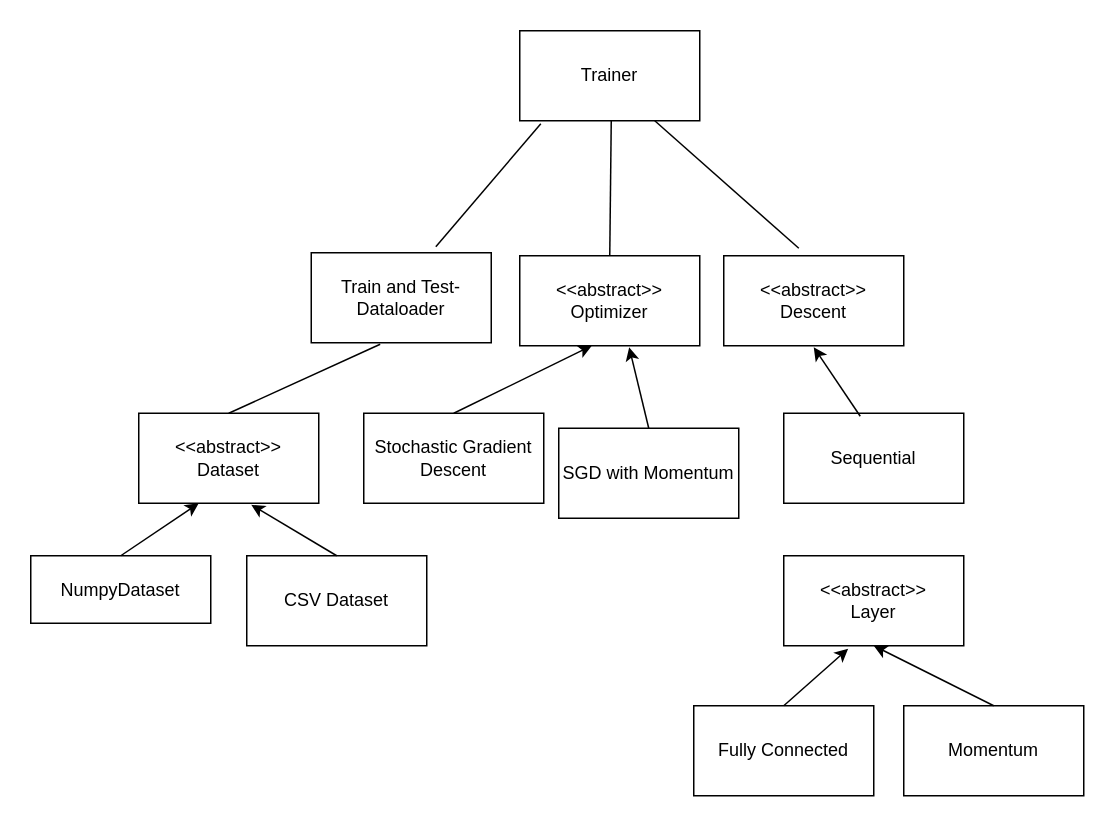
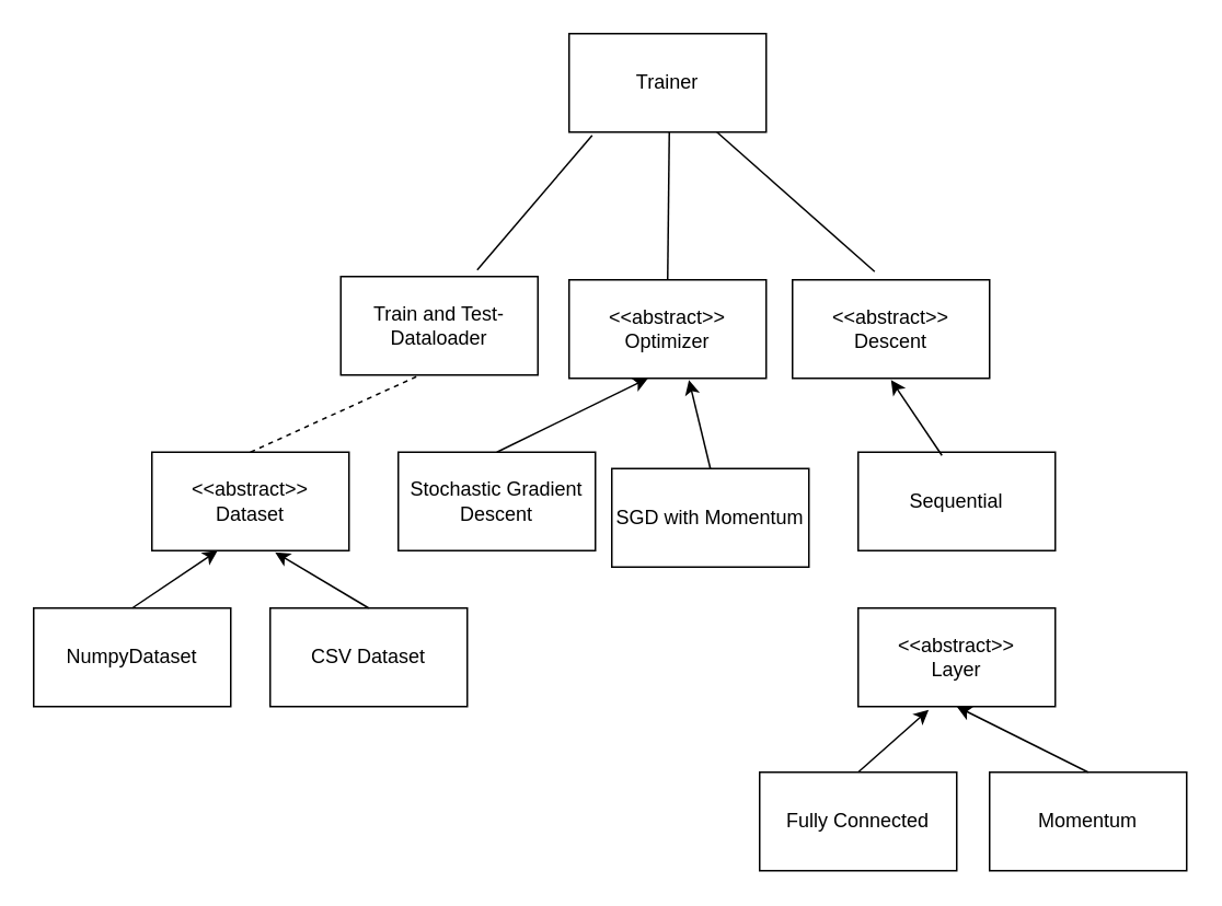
  <mxCell id="0" />
  <mxCell id="1" parent="0" />
  <mxCell id="2" value="Trainer" style="rounded=0;whiteSpace=wrap;html=1;" vertex="1" parent="1"><mxGeometry x="346" y="20" width="120" height="60" as="geometry" /></mxCell>
  <mxCell id="3" value="Train and Test-Dataloader" style="rounded=0;whiteSpace=wrap;html=1;" vertex="1" parent="1"><mxGeometry x="207" y="168" width="120" height="60" as="geometry" /></mxCell>
  <mxCell id="4" value="&amp;lt;&amp;lt;abstract&amp;gt;&amp;gt;&lt;br style=&quot;border-color: var(--border-color);&quot;&gt;Optimizer" style="rounded=0;whiteSpace=wrap;html=1;" vertex="1" parent="1"><mxGeometry x="346" y="170" width="120" height="60" as="geometry" /></mxCell>
  <mxCell id="5" value="&amp;lt;&amp;lt;abstract&amp;gt;&amp;gt;&lt;br&gt;Descent" style="rounded=0;whiteSpace=wrap;html=1;" vertex="1" parent="1"><mxGeometry x="482" y="170" width="120" height="60" as="geometry" /></mxCell>
  <mxCell id="6" value="Stochastic Gradient Descent" style="rounded=0;whiteSpace=wrap;html=1;" vertex="1" parent="1"><mxGeometry x="242" y="275" width="120" height="60" as="geometry" /></mxCell>
  <mxCell id="7" value="SGD with Momentum" style="rounded=0;whiteSpace=wrap;html=1;" vertex="1" parent="1"><mxGeometry x="372" y="285" width="120" height="60" as="geometry" /></mxCell>
  <mxCell id="8" value="&amp;lt;&amp;lt;abstract&amp;gt;&amp;gt;&lt;br style=&quot;border-color: var(--border-color);&quot;&gt;Dataset" style="rounded=0;whiteSpace=wrap;html=1;" vertex="1" parent="1"><mxGeometry x="92" y="275" width="120" height="60" as="geometry" /></mxCell>
- <mxCell id="9" value="NumpyDataset" style="rounded=0;whiteSpace=wrap;html=1;" vertex="1" parent="1"><mxGeometry x="20" y="370" width="120" height="45" as="geometry" /></mxCell>
+ <mxCell id="9" value="NumpyDataset" style="rounded=0;whiteSpace=wrap;html=1;" vertex="1" parent="1"><mxGeometry x="20" y="370" width="120" height="60" as="geometry" /></mxCell>
  <mxCell id="10" value="CSV Dataset" style="rounded=0;whiteSpace=wrap;html=1;" vertex="1" parent="1"><mxGeometry x="164" y="370" width="120" height="60" as="geometry" /></mxCell>
  <mxCell id="11" value="Sequential" style="rounded=0;whiteSpace=wrap;html=1;" vertex="1" parent="1"><mxGeometry x="522" y="275" width="120" height="60" as="geometry" /></mxCell>
  <mxCell id="12" value="&amp;lt;&amp;lt;abstract&amp;gt;&amp;gt;&lt;br style=&quot;border-color: var(--border-color);&quot;&gt;Layer" style="rounded=0;whiteSpace=wrap;html=1;" vertex="1" parent="1"><mxGeometry x="522" y="370" width="120" height="60" as="geometry" /></mxCell>
  <mxCell id="13" value="Fully Connected" style="rounded=0;whiteSpace=wrap;html=1;" vertex="1" parent="1"><mxGeometry x="462" y="470" width="120" height="60" as="geometry" /></mxCell>
  <mxCell id="14" value="Momentum" style="rounded=0;whiteSpace=wrap;html=1;" vertex="1" parent="1"><mxGeometry x="602" y="470" width="120" height="60" as="geometry" /></mxCell>
  <mxCell id="15" value="" style="endArrow=none;html=1;rounded=0;entryX=0.117;entryY=1.033;entryDx=0;entryDy=0;entryPerimeter=0;exitX=0.692;exitY=-0.067;exitDx=0;exitDy=0;exitPerimeter=0;" edge="1" parent="1" source="3" target="2"><mxGeometry width="50" height="50" relative="1" as="geometry"><mxPoint x="322" y="180" as="sourcePoint" /><mxPoint x="372" y="130" as="targetPoint" /></mxGeometry></mxCell>
  <mxCell id="16" value="" style="endArrow=none;html=1;rounded=0;exitX=0.5;exitY=0;exitDx=0;exitDy=0;" edge="1" parent="1" source="4"><mxGeometry width="50" height="50" relative="1" as="geometry"><mxPoint x="357" y="130" as="sourcePoint" /><mxPoint x="407" y="80" as="targetPoint" /></mxGeometry></mxCell>
  <mxCell id="17" value="" style="endArrow=none;html=1;rounded=0;exitX=0.417;exitY=-0.083;exitDx=0;exitDy=0;entryX=0.75;entryY=1;entryDx=0;entryDy=0;exitPerimeter=0;" edge="1" parent="1" source="5" target="2"><mxGeometry width="50" height="50" relative="1" as="geometry"><mxPoint x="416" y="180" as="sourcePoint" /><mxPoint x="417" y="90" as="targetPoint" /></mxGeometry></mxCell>
- <mxCell id="18" value="" style="endArrow=none;html=1;rounded=0;exitX=0.5;exitY=0;exitDx=0;exitDy=0;entryX=0.383;entryY=1.017;entryDx=0;entryDy=0;entryPerimeter=0;" edge="1" parent="1" source="8" target="3"><mxGeometry width="50" height="50" relative="1" as="geometry"><mxPoint x="426" y="190" as="sourcePoint" /><mxPoint x="427" y="100" as="targetPoint" /></mxGeometry></mxCell>
+ <mxCell id="18" value="" style="endArrow=none;html=1;rounded=0;exitX=0.5;exitY=0;exitDx=0;exitDy=0;entryX=0.383;entryY=1.017;entryDx=0;entryDy=0;entryPerimeter=0;dashed=1;" edge="1" parent="1" source="8" target="3"><mxGeometry width="50" height="50" relative="1" as="geometry"><mxPoint x="426" y="190" as="sourcePoint" /><mxPoint x="427" y="100" as="targetPoint" /></mxGeometry></mxCell>
  <mxCell id="19" value="" style="endArrow=classic;html=1;rounded=0;exitX=0.5;exitY=0;exitDx=0;exitDy=0;" edge="1" parent="1" source="9"><mxGeometry width="50" height="50" relative="1" as="geometry"><mxPoint x="82" y="385" as="sourcePoint" /><mxPoint x="132" y="335" as="targetPoint" /></mxGeometry></mxCell>
  <mxCell id="20" value="" style="endArrow=classic;html=1;rounded=0;exitX=0.5;exitY=0;exitDx=0;exitDy=0;entryX=0.625;entryY=1.017;entryDx=0;entryDy=0;entryPerimeter=0;" edge="1" parent="1" source="10" target="8"><mxGeometry width="50" height="50" relative="1" as="geometry"><mxPoint x="90" y="380" as="sourcePoint" /><mxPoint x="142" y="345" as="targetPoint" /></mxGeometry></mxCell>
  <mxCell id="21" value="" style="endArrow=classic;html=1;rounded=0;exitX=0.5;exitY=0;exitDx=0;exitDy=0;" edge="1" parent="1" source="6"><mxGeometry width="50" height="50" relative="1" as="geometry"><mxPoint x="342" y="265" as="sourcePoint" /><mxPoint x="394" y="230" as="targetPoint" /></mxGeometry></mxCell>
  <mxCell id="22" value="" style="endArrow=classic;html=1;rounded=0;exitX=0.5;exitY=0;exitDx=0;exitDy=0;entryX=0.608;entryY=1.017;entryDx=0;entryDy=0;entryPerimeter=0;" edge="1" parent="1" source="7" target="4"><mxGeometry width="50" height="50" relative="1" as="geometry"><mxPoint x="312" y="285" as="sourcePoint" /><mxPoint x="404" y="240" as="targetPoint" /></mxGeometry></mxCell>
  <mxCell id="23" value="" style="endArrow=classic;html=1;rounded=0;exitX=0.425;exitY=0.033;exitDx=0;exitDy=0;entryX=0.608;entryY=1.017;entryDx=0;entryDy=0;entryPerimeter=0;exitPerimeter=0;" edge="1" parent="1" source="11"><mxGeometry width="50" height="50" relative="1" as="geometry"><mxPoint x="565" y="275" as="sourcePoint" /><mxPoint x="542" y="231" as="targetPoint" /></mxGeometry></mxCell>
  <mxCell id="24" value="" style="endArrow=classic;html=1;rounded=0;exitX=0.5;exitY=0;exitDx=0;exitDy=0;entryX=0.5;entryY=1;entryDx=0;entryDy=0;" edge="1" parent="1" source="14" target="12"><mxGeometry width="50" height="50" relative="1" as="geometry"><mxPoint x="462" y="295" as="sourcePoint" /><mxPoint x="439" y="251" as="targetPoint" /></mxGeometry></mxCell>
  <mxCell id="25" value="" style="endArrow=classic;html=1;rounded=0;exitX=0.5;exitY=0;exitDx=0;exitDy=0;entryX=0.358;entryY=1.033;entryDx=0;entryDy=0;entryPerimeter=0;" edge="1" parent="1" source="13" target="12"><mxGeometry width="50" height="50" relative="1" as="geometry"><mxPoint x="672" y="480" as="sourcePoint" /><mxPoint x="592" y="440" as="targetPoint" /></mxGeometry></mxCell>
